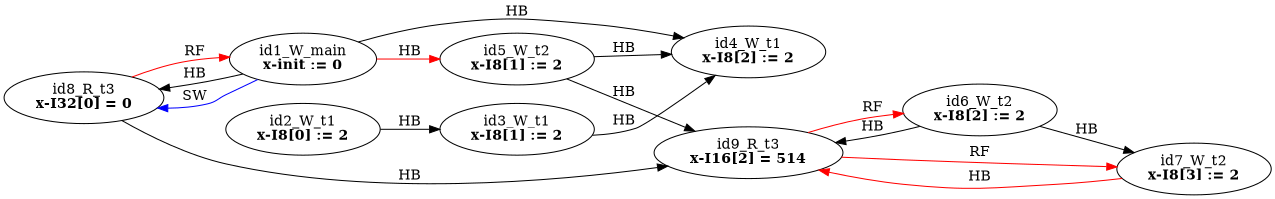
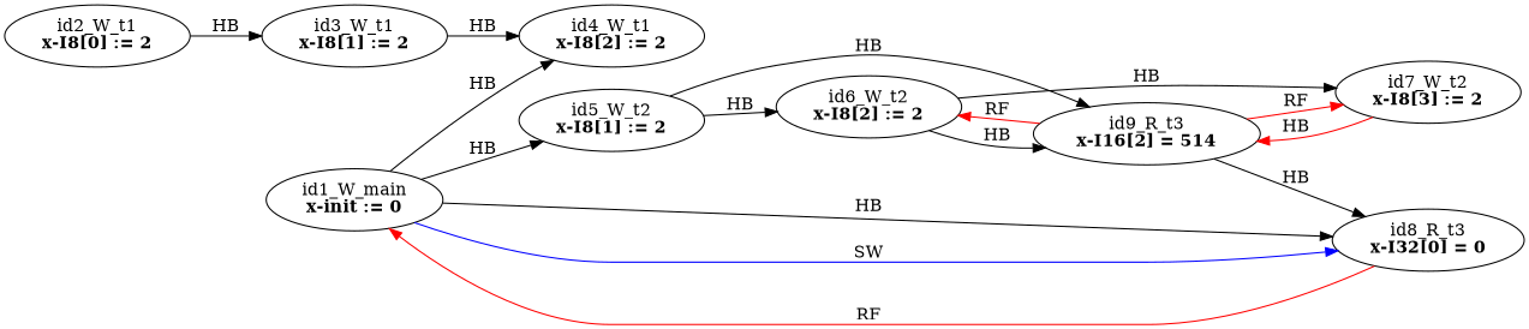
  digraph {
    rankdir=LR
    splines=true
    edge [color=black]
    n1 [label=<id2_W_t1<br/><B>x-I8[0] := 2</B>>]
    n2 [label=<id3_W_t1<br/><B>x-I8[1] := 2</B>>]
    n3 [label=<id4_W_t1<br/><B>x-I8[2] := 2</B>>]
    n4 [label=<id5_W_t2<br/><B>x-I8[1] := 2</B>>]
    n5 [label=<id6_W_t2<br/><B>x-I8[2] := 2</B>>]
    n6 [label=<id9_R_t3<br/><B>x-I16[2] = 514</B>>]
    n7 [label=<id7_W_t2<br/><B>x-I8[3] := 2</B>>]
    n8 [label=<id8_R_t3<br/><B>x-I32[0] = 0</B>>]
    n9 [label=<id1_W_main<br/><B>x-init := 0</B>>]
    n1 -> n2 [label=HB]
    n2 -> n3 [label=HB]
-   n4 -> n3 [label=HB]
+   n4 -> n5 [label=HB]
    n4 -> n6 [label=HB]
    n5 -> n6 [label=HB]
    n5 -> n7 [label=HB]
    n6 -> n5 [color=red label=RF]
    n6 -> n7 [color=red label=RF]
    n7 -> n6 [color=red label=HB]
-   n8 -> n6 [label=HB]
+   n6 -> n8 [label=HB]
    n8 -> n9 [color=red label=RF]
    n9 -> n3 [label=HB]
-   n9 -> n4 [color=red label=HB]
+   n9 -> n4 [label=HB]
    n9 -> n8 [label=HB]
    n9 -> n8 [color=blue label=SW]
  }
